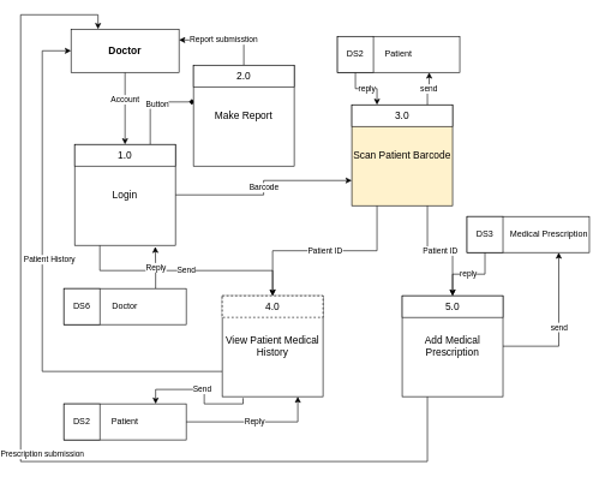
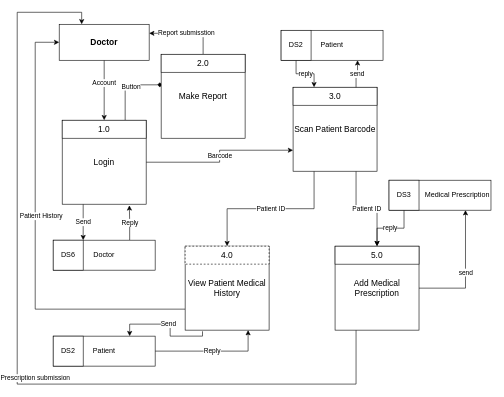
  <mxCell id="0" />
  <mxCell id="1" parent="0" />
  <mxCell id="2" style="edgeStyle=orthogonalEdgeStyle;rounded=0;orthogonalLoop=1;jettySize=auto;html=1;exitX=0.5;exitY=1;exitDx=0;exitDy=0;entryX=0.5;entryY=0;entryDx=0;entryDy=0;" edge="1" parent="1" source="4" target="10"><mxGeometry relative="1" as="geometry" /></mxCell>
  <mxCell id="3" value="Account" style="edgeLabel;html=1;align=center;verticalAlign=middle;resizable=0;points=[];" vertex="1" connectable="0" parent="2"><mxGeometry x="-0.26" y="-1" relative="1" as="geometry"><mxPoint as="offset" /></mxGeometry></mxCell>
  <mxCell id="4" value="Doctor" style="rounded=0;whiteSpace=wrap;html=1;fontStyle=1;fontSize=14;" vertex="1" parent="1"><mxGeometry x="90" y="40" width="150" height="60" as="geometry" /></mxCell>
- <mxCell id="5" value="Send" style="edgeStyle=orthogonalEdgeStyle;rounded=0;orthogonalLoop=1;jettySize=auto;html=1;exitX=0.25;exitY=1;exitDx=0;exitDy=0;" edge="1" parent="1" source="7" target="25"><mxGeometry relative="1" as="geometry" /></mxCell>
+ <mxCell id="5" value="Send" style="edgeStyle=orthogonalEdgeStyle;rounded=0;orthogonalLoop=1;jettySize=auto;html=1;exitX=0.25;exitY=1;exitDx=0;exitDy=0;entryX=1;entryY=0;entryDx=0;entryDy=0;" edge="1" parent="1" source="7" target="13"><mxGeometry relative="1" as="geometry" /></mxCell>
  <mxCell id="6" value="Barcode" style="edgeStyle=orthogonalEdgeStyle;rounded=0;orthogonalLoop=1;jettySize=auto;html=1;exitX=1;exitY=0.5;exitDx=0;exitDy=0;entryX=0;entryY=0.75;entryDx=0;entryDy=0;" edge="1" parent="1" source="7" target="19"><mxGeometry relative="1" as="geometry" /></mxCell>
  <mxCell id="7" value="Login" style="whiteSpace=wrap;html=1;aspect=fixed;fontSize=14;" vertex="1" parent="1"><mxGeometry x="95" y="200" width="140" height="140" as="geometry" /></mxCell>
  <mxCell id="8" style="edgeStyle=orthogonalEdgeStyle;rounded=0;orthogonalLoop=1;jettySize=auto;html=1;exitX=0.75;exitY=0;exitDx=0;exitDy=0;entryX=0.014;entryY=0.364;entryDx=0;entryDy=0;entryPerimeter=0;endArrow=diamond;" edge="1" parent="1" source="10" target="14"><mxGeometry relative="1" as="geometry" /></mxCell>
  <mxCell id="9" value="Button" style="edgeLabel;html=1;align=center;verticalAlign=middle;resizable=0;points=[];" vertex="1" connectable="0" parent="8"><mxGeometry x="-0.058" y="-9" relative="1" as="geometry"><mxPoint as="offset" /></mxGeometry></mxCell>
  <mxCell id="10" value="1.0" style="rounded=0;whiteSpace=wrap;html=1;fontSize=14;" vertex="1" parent="1"><mxGeometry x="95" y="200" width="140" height="30" as="geometry" /></mxCell>
  <mxCell id="11" value="Reply" style="edgeStyle=orthogonalEdgeStyle;rounded=0;orthogonalLoop=1;jettySize=auto;html=1;exitX=0.75;exitY=0;exitDx=0;exitDy=0;entryX=0.8;entryY=1.014;entryDx=0;entryDy=0;entryPerimeter=0;" edge="1" parent="1" source="12" target="7"><mxGeometry relative="1" as="geometry" /></mxCell>
  <mxCell id="12" value="Doctor" style="rounded=0;whiteSpace=wrap;html=1;" vertex="1" parent="1"><mxGeometry x="80" y="400" width="170" height="50" as="geometry" /></mxCell>
  <mxCell id="13" value="DS6" style="whiteSpace=wrap;html=1;aspect=fixed;" vertex="1" parent="1"><mxGeometry x="80" y="400" width="50" height="50" as="geometry" /></mxCell>
  <mxCell id="14" value="Make Report" style="whiteSpace=wrap;html=1;aspect=fixed;fontSize=14;" vertex="1" parent="1"><mxGeometry x="260" y="90" width="140" height="140" as="geometry" /></mxCell>
  <mxCell id="15" value="Report submisstion" style="edgeStyle=orthogonalEdgeStyle;rounded=0;orthogonalLoop=1;jettySize=auto;html=1;exitX=0.5;exitY=0;exitDx=0;exitDy=0;entryX=1;entryY=0.25;entryDx=0;entryDy=0;" edge="1" parent="1" source="16" target="4"><mxGeometry relative="1" as="geometry" /></mxCell>
  <mxCell id="16" value="2.0" style="rounded=0;whiteSpace=wrap;html=1;fontSize=14;" vertex="1" parent="1"><mxGeometry x="260" y="90" width="140" height="30" as="geometry" /></mxCell>
  <mxCell id="17" value="Patient ID" style="edgeStyle=orthogonalEdgeStyle;rounded=0;orthogonalLoop=1;jettySize=auto;html=1;exitX=0.25;exitY=1;exitDx=0;exitDy=0;" edge="1" parent="1" source="19" target="26"><mxGeometry relative="1" as="geometry" /></mxCell>
  <mxCell id="18" value="Patient ID" style="edgeStyle=orthogonalEdgeStyle;rounded=0;orthogonalLoop=1;jettySize=auto;html=1;exitX=0.75;exitY=1;exitDx=0;exitDy=0;entryX=0.5;entryY=0;entryDx=0;entryDy=0;" edge="1" parent="1" source="19" target="23"><mxGeometry relative="1" as="geometry" /></mxCell>
- <mxCell id="19" value="Scan Patient Barcode" style="whiteSpace=wrap;html=1;aspect=fixed;fontSize=14;fillColor=#fff2cc;" vertex="1" parent="1"><mxGeometry x="480" y="145" width="140" height="140" as="geometry" /></mxCell>
+ <mxCell id="19" value="Scan Patient Barcode" style="whiteSpace=wrap;html=1;aspect=fixed;fontSize=14;" vertex="1" parent="1"><mxGeometry x="480" y="145" width="140" height="140" as="geometry" /></mxCell>
  <mxCell id="20" value="3.0" style="rounded=0;whiteSpace=wrap;html=1;fontSize=14;" vertex="1" parent="1"><mxGeometry x="480" y="145" width="140" height="30" as="geometry" /></mxCell>
  <mxCell id="21" value="Prescription submission" style="edgeStyle=orthogonalEdgeStyle;rounded=0;orthogonalLoop=1;jettySize=auto;html=1;exitX=0.25;exitY=1;exitDx=0;exitDy=0;entryX=0.25;entryY=0;entryDx=0;entryDy=0;" edge="1" parent="1" source="22" target="4"><mxGeometry x="-0.109" y="-10" relative="1" as="geometry"><Array as="points"><mxPoint x="585" y="640" /><mxPoint x="20" y="640" /><mxPoint x="20" y="20" /><mxPoint x="128" y="20" /></Array><mxPoint as="offset" /></mxGeometry></mxCell>
  <mxCell id="22" value="Add Medical Prescription" style="whiteSpace=wrap;html=1;aspect=fixed;fontSize=14;" vertex="1" parent="1"><mxGeometry x="550" y="410" width="140" height="140" as="geometry" /></mxCell>
  <mxCell id="23" value="5.0" style="rounded=0;whiteSpace=wrap;html=1;fontSize=14;" vertex="1" parent="1"><mxGeometry x="550" y="410" width="140" height="30" as="geometry" /></mxCell>
  <mxCell id="24" value="Patient History" style="edgeStyle=orthogonalEdgeStyle;rounded=0;orthogonalLoop=1;jettySize=auto;html=1;exitX=0;exitY=0.75;exitDx=0;exitDy=0;entryX=0;entryY=0.5;entryDx=0;entryDy=0;" edge="1" parent="1" source="25" target="4"><mxGeometry x="0.102" y="-10" relative="1" as="geometry"><Array as="points"><mxPoint x="50" y="515" /><mxPoint x="50" y="70" /></Array><mxPoint as="offset" /></mxGeometry></mxCell>
  <mxCell id="25" value="View Patient Medical History" style="whiteSpace=wrap;html=1;aspect=fixed;fontSize=14;" vertex="1" parent="1"><mxGeometry x="300" y="410" width="140" height="140" as="geometry" /></mxCell>
  <mxCell id="26" value="4.0" style="rounded=0;whiteSpace=wrap;html=1;fontSize=14;dashed=1;" vertex="1" parent="1"><mxGeometry x="300" y="410" width="140" height="30" as="geometry" /></mxCell>
  <mxCell id="27" value="send" style="edgeStyle=orthogonalEdgeStyle;rounded=0;orthogonalLoop=1;jettySize=auto;html=1;exitX=0.75;exitY=0;exitDx=0;exitDy=0;entryX=0.75;entryY=1;entryDx=0;entryDy=0;" edge="1" parent="1" source="20" target="28"><mxGeometry relative="1" as="geometry" /></mxCell>
  <mxCell id="28" value="Patient" style="rounded=0;whiteSpace=wrap;html=1;" vertex="1" parent="1"><mxGeometry x="460" y="50" width="170" height="50" as="geometry" /></mxCell>
  <mxCell id="29" value="reply" style="edgeStyle=orthogonalEdgeStyle;rounded=0;orthogonalLoop=1;jettySize=auto;html=1;exitX=0.5;exitY=1;exitDx=0;exitDy=0;entryX=0.25;entryY=0;entryDx=0;entryDy=0;" edge="1" parent="1" source="30" target="20"><mxGeometry relative="1" as="geometry" /></mxCell>
  <mxCell id="30" value="DS2" style="whiteSpace=wrap;html=1;aspect=fixed;" vertex="1" parent="1"><mxGeometry x="460" y="50" width="50" height="50" as="geometry" /></mxCell>
  <mxCell id="31" value="send" style="edgeStyle=orthogonalEdgeStyle;rounded=0;orthogonalLoop=1;jettySize=auto;html=1;exitX=1;exitY=0.5;exitDx=0;exitDy=0;entryX=0.75;entryY=1;entryDx=0;entryDy=0;" edge="1" parent="1" source="22" target="32"><mxGeometry relative="1" as="geometry" /></mxCell>
  <mxCell id="32" value="&lt;div style=&quot;&quot;&gt;&lt;span&gt;Medical Prescription&lt;/span&gt;&lt;/div&gt;" style="rounded=0;whiteSpace=wrap;html=1;align=right;" vertex="1" parent="1"><mxGeometry x="640" y="300" width="170" height="50" as="geometry" /></mxCell>
  <mxCell id="33" value="reply" style="edgeStyle=orthogonalEdgeStyle;rounded=0;orthogonalLoop=1;jettySize=auto;html=1;exitX=0.5;exitY=1;exitDx=0;exitDy=0;" edge="1" parent="1" source="34" target="22"><mxGeometry relative="1" as="geometry" /></mxCell>
  <mxCell id="34" value="DS3" style="whiteSpace=wrap;html=1;aspect=fixed;" vertex="1" parent="1"><mxGeometry x="640" y="300" width="50" height="50" as="geometry" /></mxCell>
  <mxCell id="35" value="Reply" style="edgeStyle=orthogonalEdgeStyle;rounded=0;orthogonalLoop=1;jettySize=auto;html=1;exitX=1;exitY=0.5;exitDx=0;exitDy=0;entryX=0.75;entryY=1;entryDx=0;entryDy=0;" edge="1" parent="1" source="37" target="25"><mxGeometry relative="1" as="geometry" /></mxCell>
  <mxCell id="36" value="Send" style="edgeStyle=orthogonalEdgeStyle;rounded=0;orthogonalLoop=1;jettySize=auto;html=1;exitX=0.207;exitY=1.014;exitDx=0;exitDy=0;entryX=0.75;entryY=0;entryDx=0;entryDy=0;exitPerimeter=0;" edge="1" parent="1" source="25" target="37"><mxGeometry relative="1" as="geometry"><Array as="points"><mxPoint x="329" y="560" /><mxPoint x="275" y="560" /><mxPoint x="275" y="540" /><mxPoint x="208" y="540" /></Array></mxGeometry></mxCell>
  <mxCell id="37" value="Patient" style="rounded=0;whiteSpace=wrap;html=1;" vertex="1" parent="1"><mxGeometry x="80" y="560" width="170" height="50" as="geometry" /></mxCell>
  <mxCell id="38" value="DS2" style="whiteSpace=wrap;html=1;aspect=fixed;" vertex="1" parent="1"><mxGeometry x="80" y="560" width="50" height="50" as="geometry" /></mxCell>
